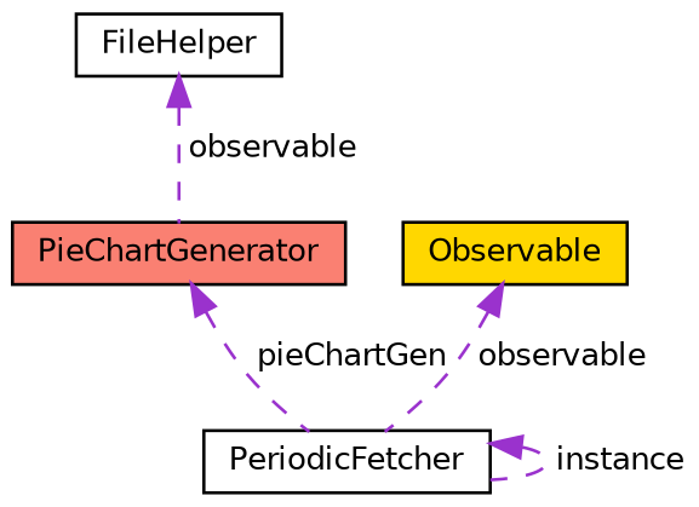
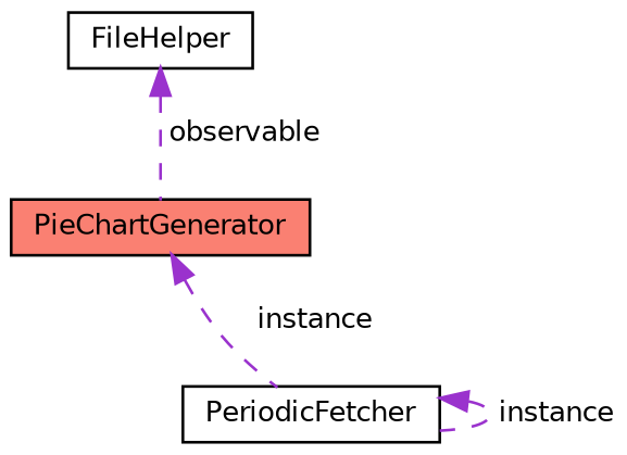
  digraph {
    node [color=black fillcolor=white fontname=Helvetica fontsize=10 shape=record style=filled]
    edge [color=darkorchid3 dir=back fontname=Helvetica fontsize=10 labelfontname=Helvetica labelfontsize=10 style=dashed]
    n1 [fontcolor=black height=0.2 label=PeriodicFetcher width=0.4]
    n2 [fillcolor=salmon height=0.2 label=PieChartGenerator width=0.4]
    n3 [height=0.2 label=FileHelper width=0.4]
-   n4 [fillcolor=gold height=0.2 label=Observable width=0.4]
    n1 -> n1 [label=" instance"]
-   n2 -> n1 [label=" pieChartGen"]
+   n2 -> n1 [label=" instance"]
    n3 -> n2 [label=" observable"]
-   n4 -> n1 [label=" observable"]
  }
